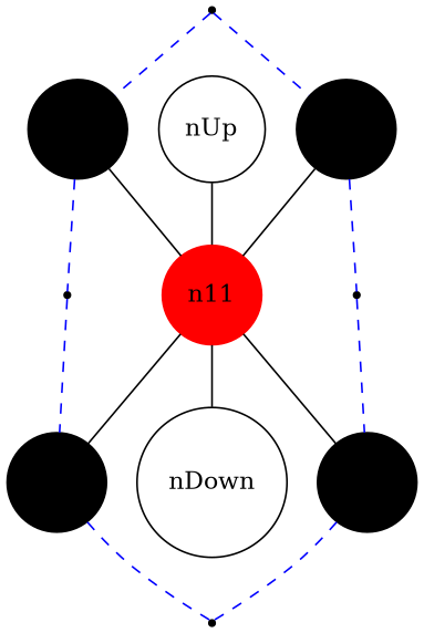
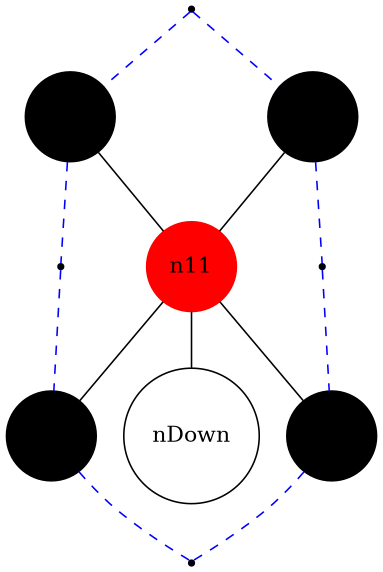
  graph {
    node [color=black shape=circle style=filled]
    edge [color=blue style=dashed]
    n01
    n11 [color=red]
    n02 [shape=point]
    n21
    n12
    nDown [style=solid]
    n22 [shape=point]
    n10
    n20 [shape=point]
-   nUp [style=solid]
    n00 [shape=point]
    n01 -- n11 [color="" style=""]
    n01 -- n02
    n11 -- n21 [color="" style=""]
    n11 -- n12 [color="" style=""]
    n11 -- nDown [color="" style=""]
    n02 -- n12
    n21 -- n22
    n12 -- n22
    n10 -- n11 [color="" style=""]
    n10 -- n20
    n20 -- n21
-   nUp -- n11 [color="" style=""]
    n00 -- n01
    n00 -- n10
  }
